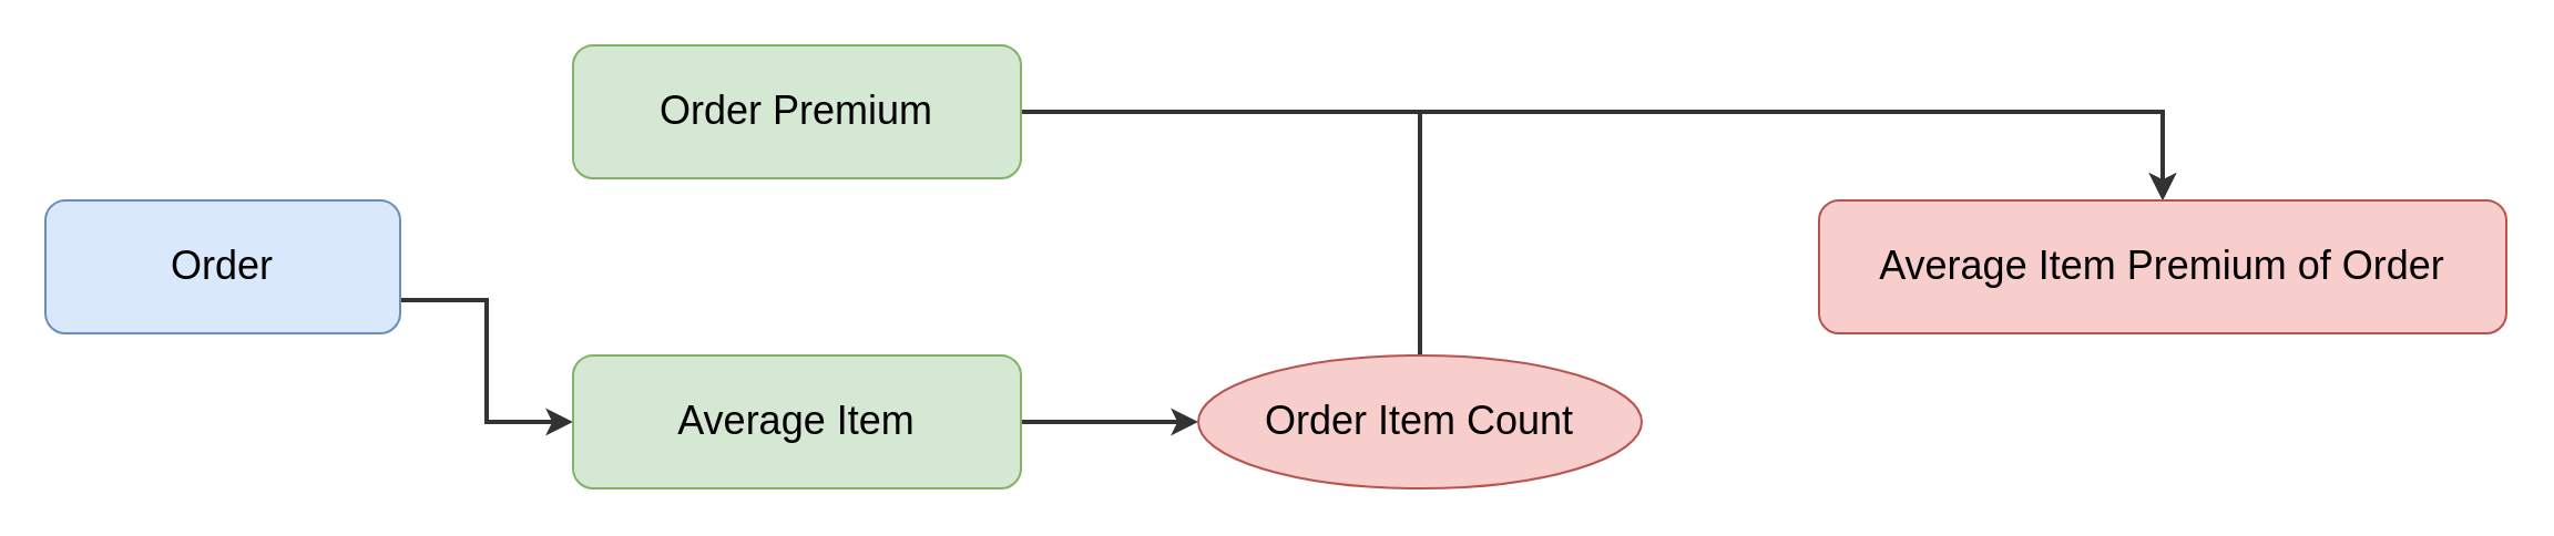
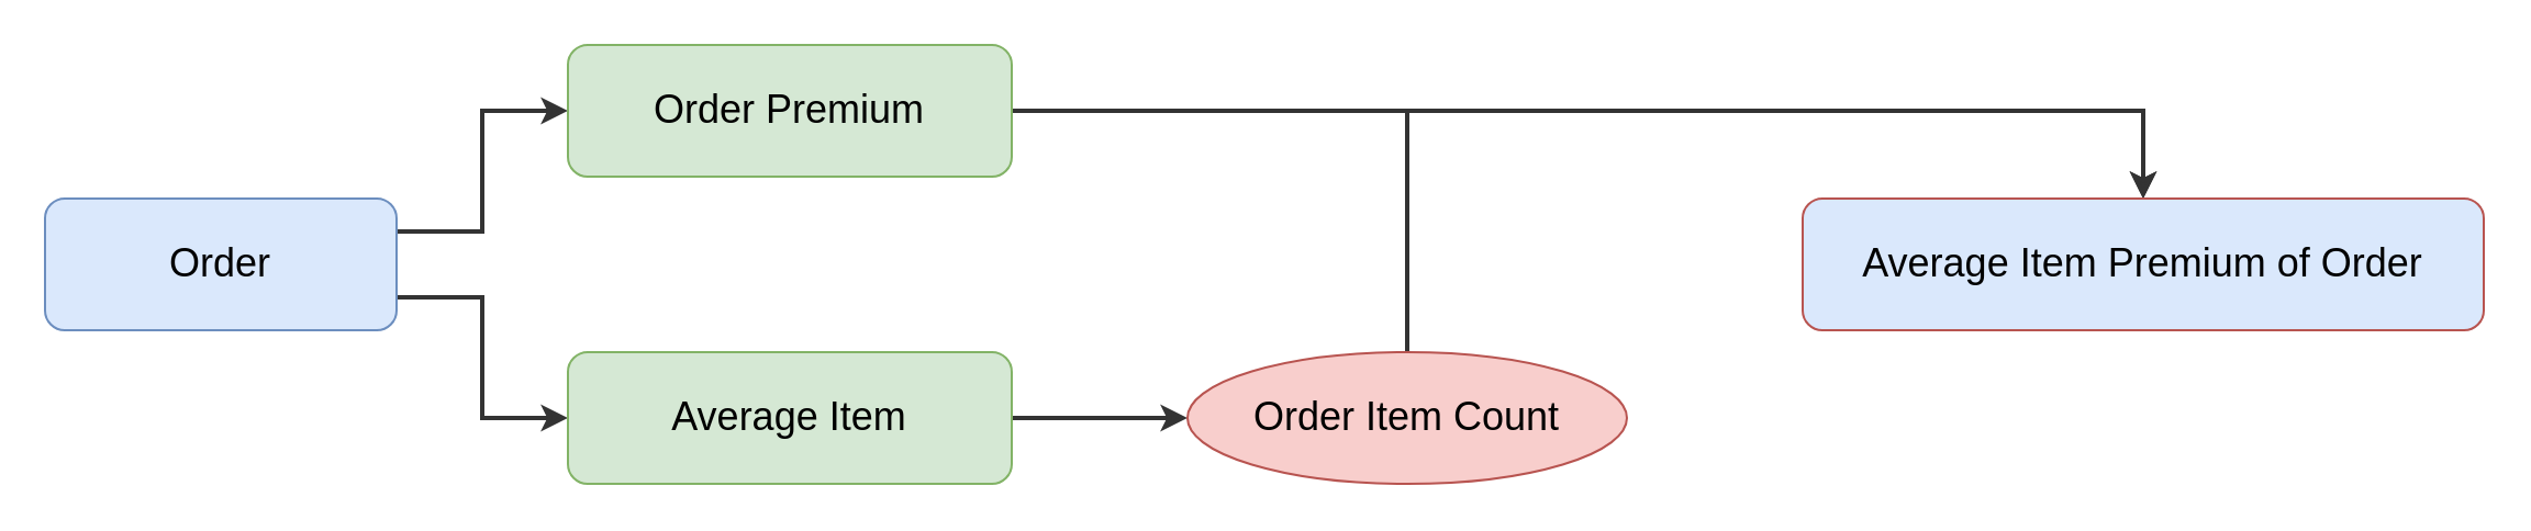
  <mxCell id="0" />
  <mxCell id="1" parent="0" />
+ <mxCell id="2" style="edgeStyle=orthogonalEdgeStyle;rounded=0;orthogonalLoop=1;jettySize=auto;html=1;exitX=1;exitY=0.25;exitDx=0;exitDy=0;entryX=0;entryY=0.5;entryDx=0;entryDy=0;fontSize=18;strokeWidth=2;strokeColor=#333333;" edge="1" parent="1" source="4" target="6"><mxGeometry relative="1" as="geometry" /></mxCell>
  <mxCell id="3" style="edgeStyle=orthogonalEdgeStyle;rounded=0;orthogonalLoop=1;jettySize=auto;html=1;exitX=1;exitY=0.75;exitDx=0;exitDy=0;entryX=0;entryY=0.5;entryDx=0;entryDy=0;strokeWidth=2;fontSize=18;strokeColor=#333333;" edge="1" parent="1" source="4" target="8"><mxGeometry relative="1" as="geometry" /></mxCell>
  <mxCell id="4" value="Order" style="rounded=1;whiteSpace=wrap;html=1;fillColor=#dae8fc;strokeColor=#6c8ebf;fontSize=18;" vertex="1" parent="1"><mxGeometry x="20" y="90" width="160" height="60" as="geometry" /></mxCell>
  <mxCell id="5" style="edgeStyle=orthogonalEdgeStyle;rounded=0;orthogonalLoop=1;jettySize=auto;html=1;exitX=1;exitY=0.5;exitDx=0;exitDy=0;entryX=0.5;entryY=0;entryDx=0;entryDy=0;strokeWidth=2;fontSize=18;strokeColor=#333333;" edge="1" parent="1" source="6" target="11"><mxGeometry relative="1" as="geometry" /></mxCell>
  <mxCell id="6" value="Order Premium" style="rounded=1;whiteSpace=wrap;html=1;fillColor=#d5e8d4;strokeColor=#82b366;fontSize=18;" vertex="1" parent="1"><mxGeometry x="258" y="20" width="202" height="60" as="geometry" /></mxCell>
  <mxCell id="7" style="edgeStyle=orthogonalEdgeStyle;rounded=0;orthogonalLoop=1;jettySize=auto;html=1;exitX=1;exitY=0.5;exitDx=0;exitDy=0;entryX=0;entryY=0.5;entryDx=0;entryDy=0;strokeWidth=2;fontSize=18;strokeColor=#333333;" edge="1" parent="1" source="8" target="10"><mxGeometry relative="1" as="geometry" /></mxCell>
  <mxCell id="8" value="Average Item" style="rounded=1;whiteSpace=wrap;html=1;fillColor=#d5e8d4;strokeColor=#82b366;fontSize=18;" vertex="1" parent="1"><mxGeometry x="258" y="160" width="202" height="60" as="geometry" /></mxCell>
  <mxCell id="9" style="edgeStyle=orthogonalEdgeStyle;rounded=0;orthogonalLoop=1;jettySize=auto;html=1;exitX=0.5;exitY=0;exitDx=0;exitDy=0;entryX=0.5;entryY=0;entryDx=0;entryDy=0;strokeColor=#333333;strokeWidth=2;fontSize=18;" edge="1" parent="1" source="10" target="11"><mxGeometry relative="1" as="geometry"><Array as="points"><mxPoint x="640" y="50" /><mxPoint x="975" y="50" /></Array></mxGeometry></mxCell>
  <mxCell id="10" value="Order Item Count" style="ellipse;whiteSpace=wrap;html=1;fillColor=#f8cecc;strokeColor=#b85450;fontSize=18;" vertex="1" parent="1"><mxGeometry x="540" y="160" width="200" height="60" as="geometry" /></mxCell>
- <mxCell id="11" value="Average Item Premium of Order" style="rounded=1;whiteSpace=wrap;html=1;fillColor=#f8cecc;strokeColor=#b85450;fontSize=18;" vertex="1" parent="1"><mxGeometry x="820" y="90" width="310" height="60" as="geometry" /></mxCell>
+ <mxCell id="11" value="Average Item Premium of Order" style="rounded=1;whiteSpace=wrap;html=1;fillColor=#dae8fc;strokeColor=#b85450;fontSize=18;" vertex="1" parent="1"><mxGeometry x="820" y="90" width="310" height="60" as="geometry" /></mxCell>
